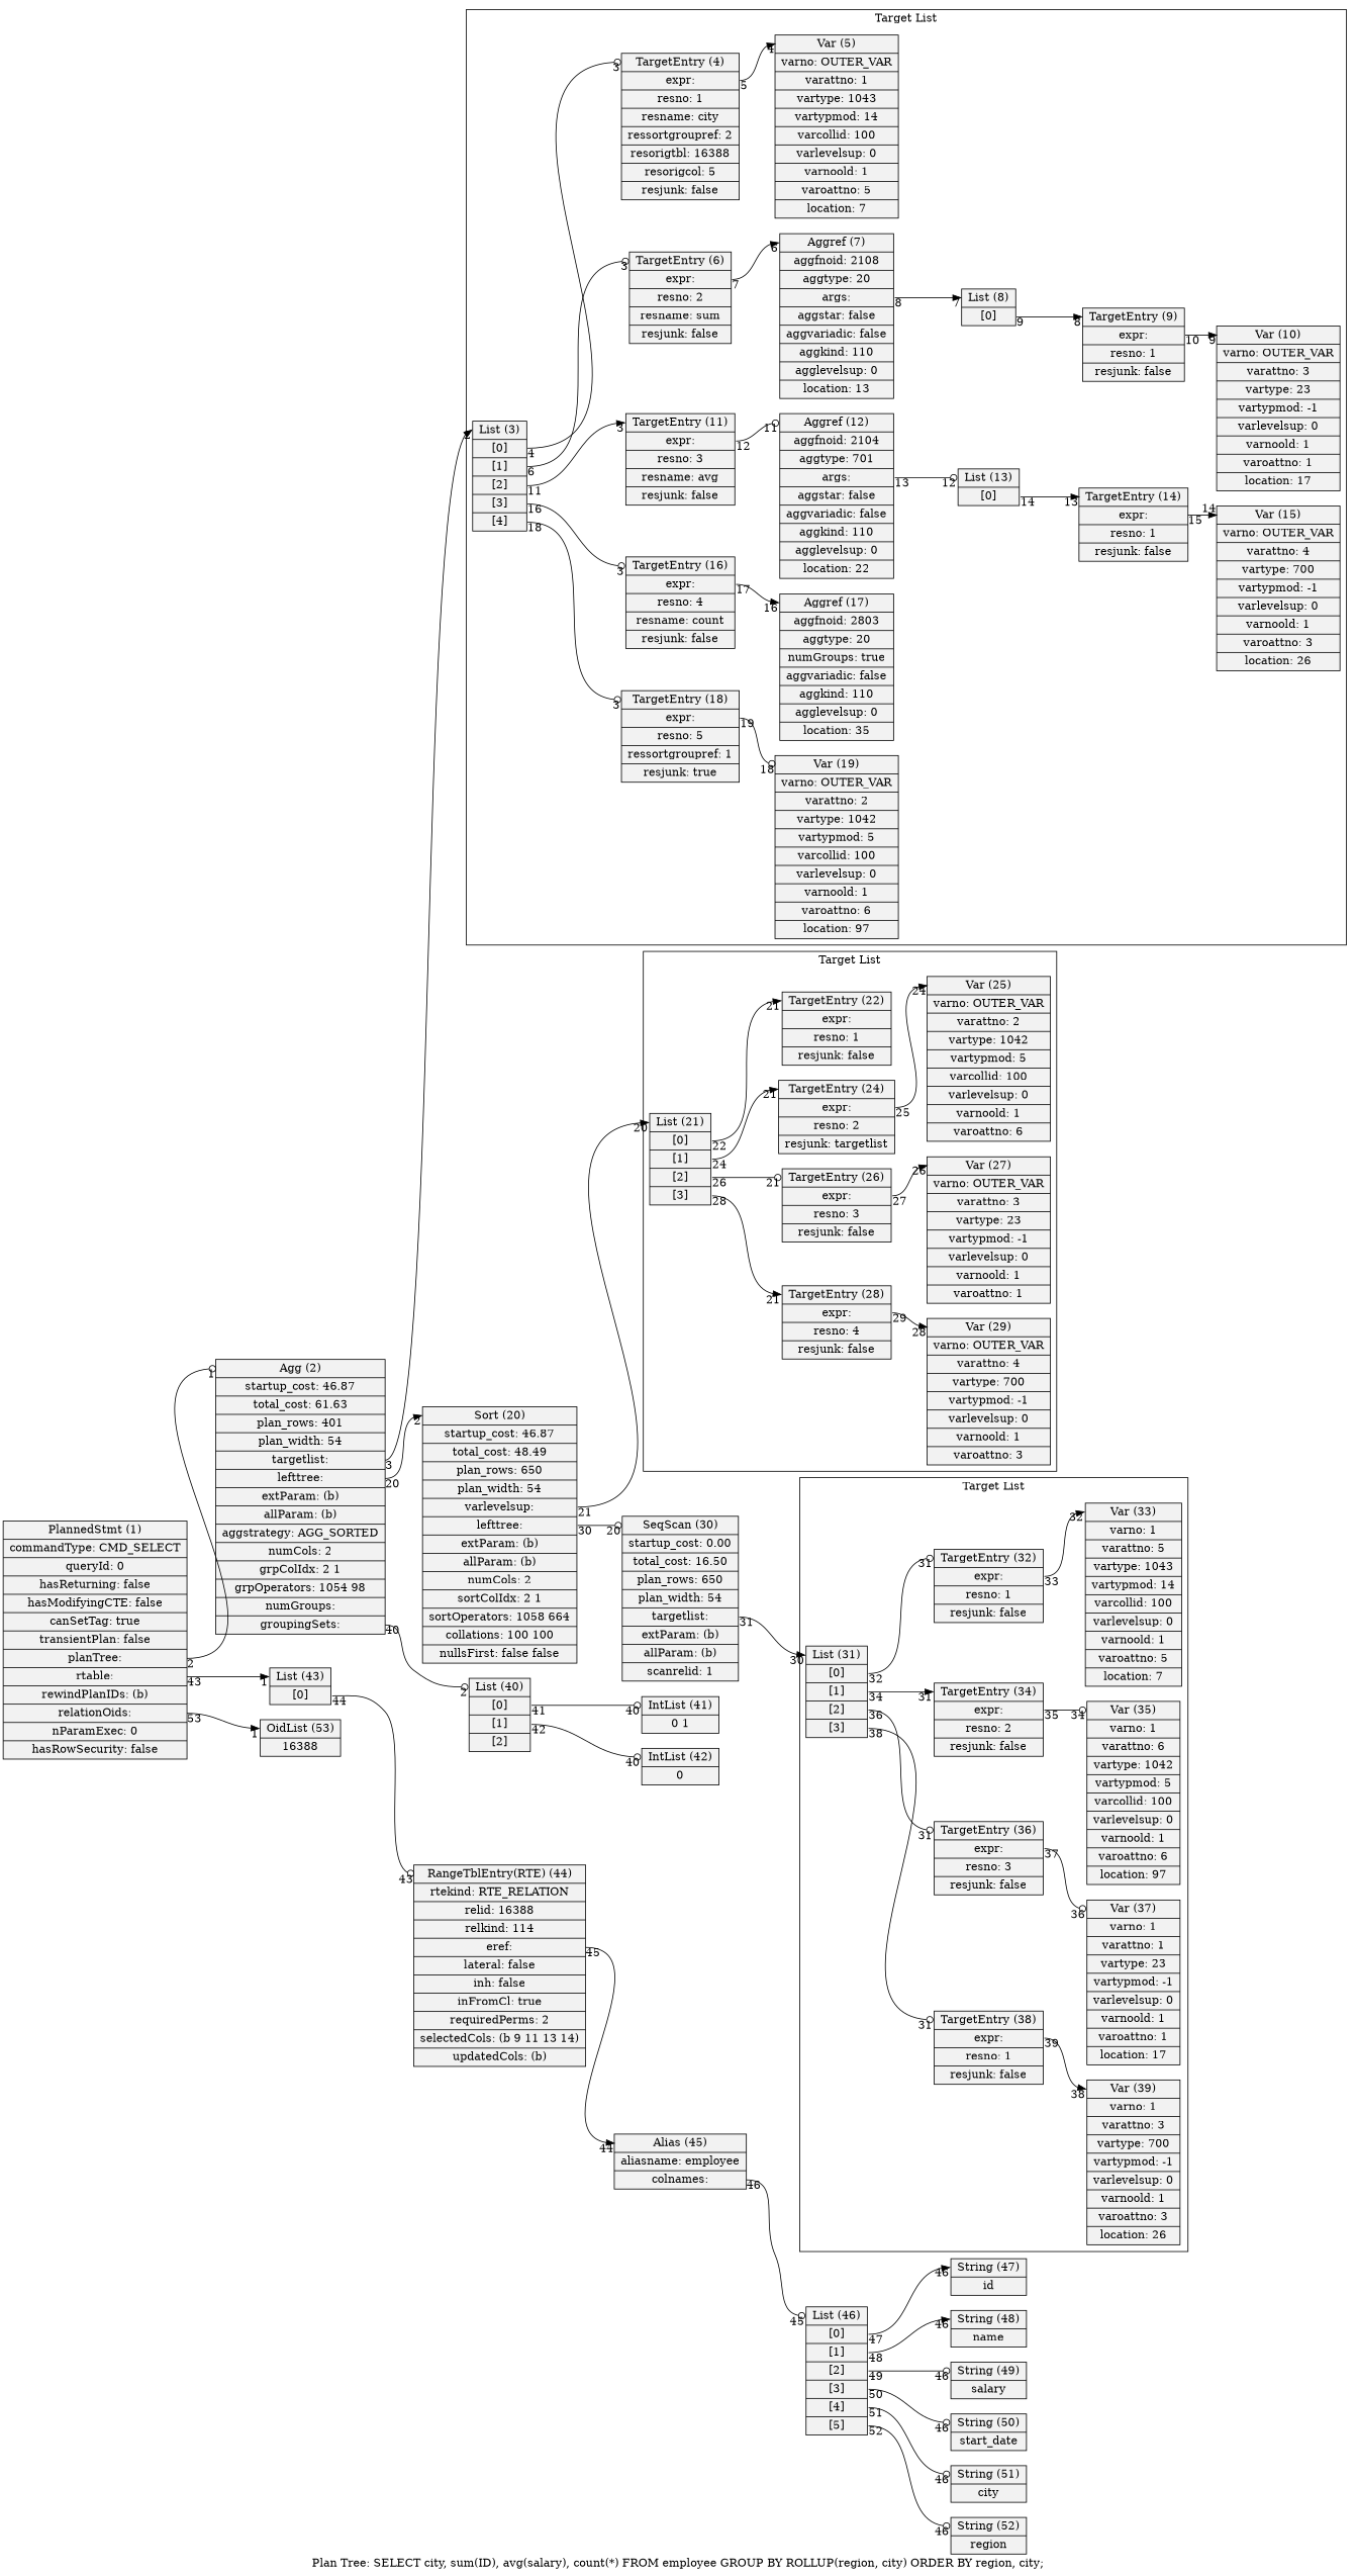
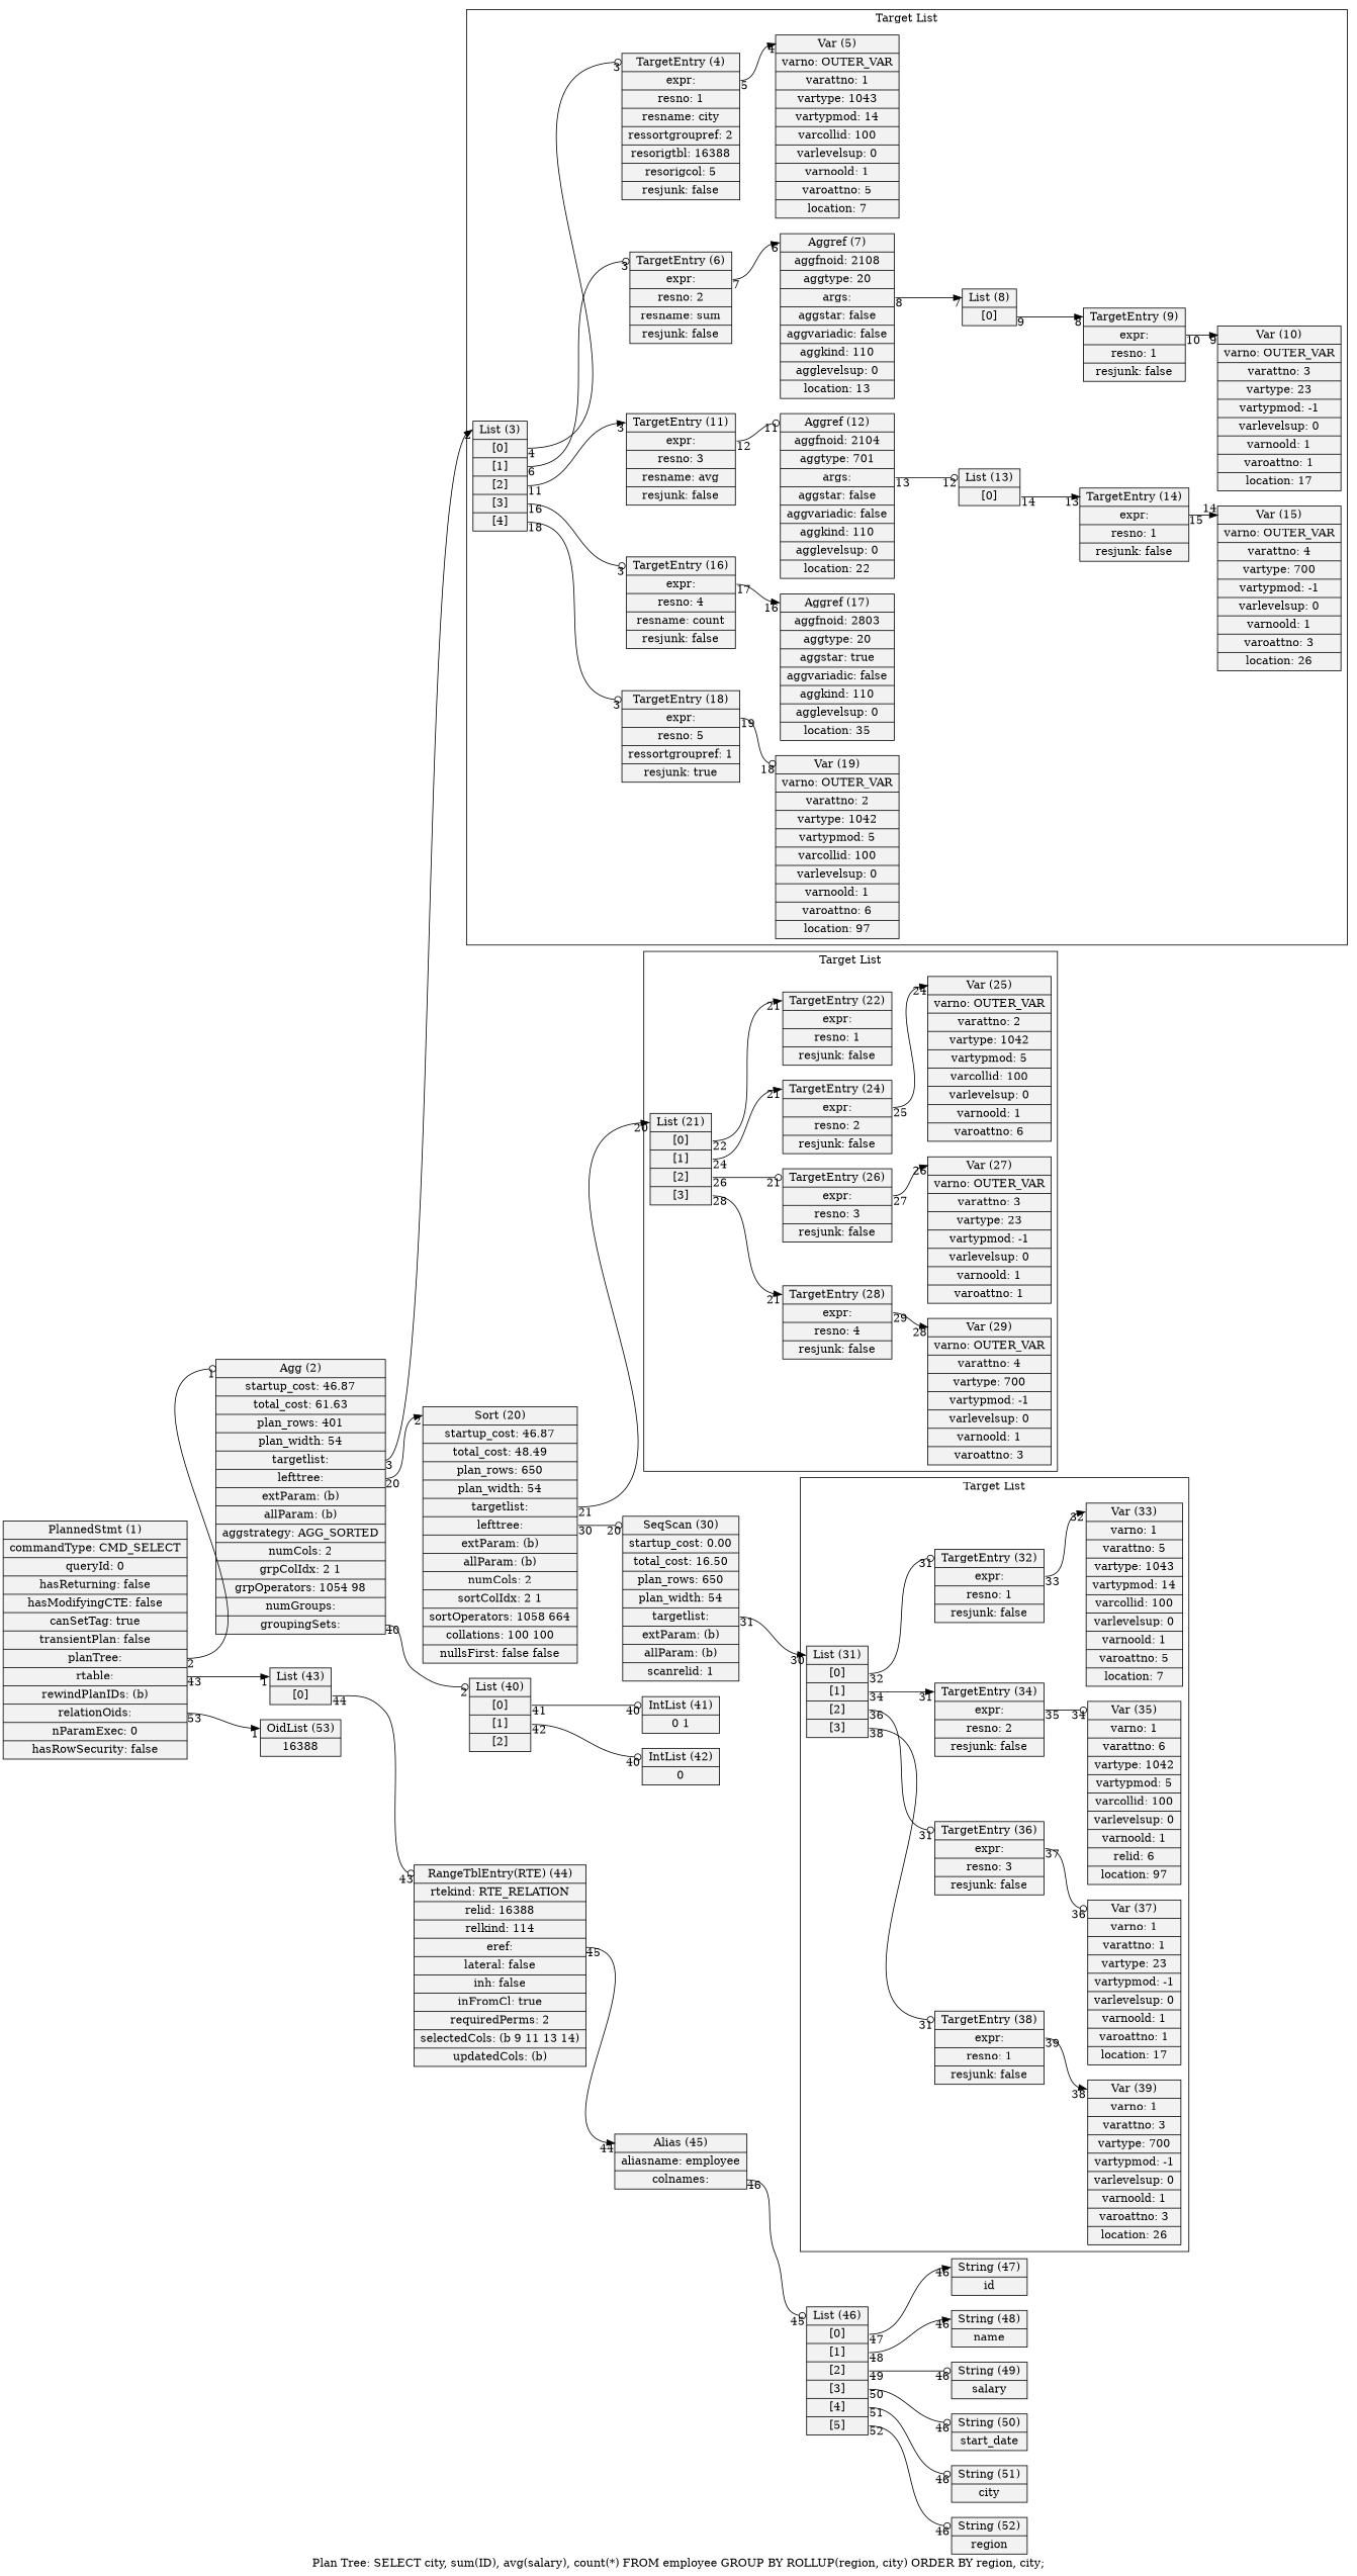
  digraph {
    label="Plan Tree: SELECT city, sum(ID), avg(salary), count(*) FROM employee GROUP BY ROLLUP(region, city) ORDER BY region, city;"
    rankdir=LR
    node [fillcolor=gray95 shape=record style=filled]
    edge [arrowhead=normal arrowtail=empty headlabel=46 headport=head tailport=expr]
    n1 [label="<head> List (31)|<1> [0]|<2> [1]|<3> [2]|<4> [3]"]
    n2 [label="<head> TargetEntry (32)|<expr> expr: |resno: 1|resjunk: false"]
    n3 [label="<head> TargetEntry (34)|<expr> expr: |resno: 2|resjunk: false"]
    n4 [label="<head> TargetEntry (36)|<expr> expr: |resno: 3|resjunk: false"]
    n5 [label="<head> TargetEntry (38)|<expr> expr: |resno: 1|resjunk: false"]
    n6 [label="<head> Var (33)|varno: 1|varattno: 5|vartype: 1043|vartypmod: 14|varcollid: 100|varlevelsup: 0|varnoold: 1|varoattno: 5|location: 7"]
-   n7 [label="<head> Var (35)|varno: 1|varattno: 6|vartype: 1042|vartypmod: 5|varcollid: 100|varlevelsup: 0|varnoold: 1|varoattno: 6|location: 97"]
+   n7 [label="<head> Var (35)|varno: 1|varattno: 6|vartype: 1042|vartypmod: 5|varcollid: 100|varlevelsup: 0|varnoold: 1|relid: 6|location: 97"]
    n8 [label="<head> Var (37)|varno: 1|varattno: 1|vartype: 23|vartypmod: -1|varlevelsup: 0|varnoold: 1|varoattno: 1|location: 17"]
    n9 [label="<head> Var (39)|varno: 1|varattno: 3|vartype: 700|vartypmod: -1|varlevelsup: 0|varnoold: 1|varoattno: 3|location: 26"]
    n10 [label="<head> List (3)|<1> [0]|<2> [1]|<3> [2]|<4> [3]|<5> [4]"]
    n11 [label="<head> TargetEntry (4)|<expr> expr: |resno: 1|resname: city|ressortgroupref: 2|resorigtbl: 16388|resorigcol: 5|resjunk: false"]
    n12 [label="<head> TargetEntry (6)|<expr> expr: |resno: 2|resname: sum|resjunk: false"]
    n13 [label="<head> TargetEntry (11)|<expr> expr: |resno: 3|resname: avg|resjunk: false"]
    n14 [label="<head> TargetEntry (16)|<expr> expr: |resno: 4|resname: count|resjunk: false"]
    n15 [label="<head> TargetEntry (18)|<expr> expr: |resno: 5|ressortgroupref: 1|resjunk: true"]
    n16 [label="<head> Var (5)|varno: OUTER_VAR|varattno: 1|vartype: 1043|vartypmod: 14|varcollid: 100|varlevelsup: 0|varnoold: 1|varoattno: 5|location: 7"]
    n17 [label="<head> Aggref (7)|aggfnoid: 2108|aggtype: 20|<args> args: |aggstar: false|aggvariadic: false|aggkind: 110|agglevelsup: 0|location: 13"]
    n18 [label="<head> List (8)|<1> [0]"]
    n19 [label="<head> TargetEntry (9)|<expr> expr: |resno: 1|resjunk: false"]
    n20 [label="<head> Var (10)|varno: OUTER_VAR|varattno: 3|vartype: 23|vartypmod: -1|varlevelsup: 0|varnoold: 1|varoattno: 1|location: 17"]
    n21 [label="<head> Aggref (12)|aggfnoid: 2104|aggtype: 701|<args> args: |aggstar: false|aggvariadic: false|aggkind: 110|agglevelsup: 0|location: 22"]
    n22 [label="<head> List (13)|<1> [0]"]
    n23 [label="<head> TargetEntry (14)|<expr> expr: |resno: 1|resjunk: false"]
    n24 [label="<head> Var (15)|varno: OUTER_VAR|varattno: 4|vartype: 700|vartypmod: -1|varlevelsup: 0|varnoold: 1|varoattno: 3|location: 26"]
-   n25 [label="<head> Aggref (17)|aggfnoid: 2803|aggtype: 20|numGroups: true|aggvariadic: false|aggkind: 110|agglevelsup: 0|location: 35"]
+   n25 [label="<head> Aggref (17)|aggfnoid: 2803|aggtype: 20|aggstar: true|aggvariadic: false|aggkind: 110|agglevelsup: 0|location: 35"]
    n26 [label="<head> Var (19)|varno: OUTER_VAR|varattno: 2|vartype: 1042|vartypmod: 5|varcollid: 100|varlevelsup: 0|varnoold: 1|varoattno: 6|location: 97"]
    n27 [label="<head> List (21)|<1> [0]|<2> [1]|<3> [2]|<4> [3]"]
    n28 [label="<head> TargetEntry (22)|<expr> expr: |resno: 1|resjunk: false"]
-   n29 [label="<head> TargetEntry (24)|<expr> expr: |resno: 2|resjunk: targetlist"]
+   n29 [label="<head> TargetEntry (24)|<expr> expr: |resno: 2|resjunk: false"]
    n30 [label="<head> TargetEntry (26)|<expr> expr: |resno: 3|resjunk: false"]
    n31 [label="<head> TargetEntry (28)|<expr> expr: |resno: 4|resjunk: false"]
    n32 [label="<head> Var (25)|varno: OUTER_VAR|varattno: 2|vartype: 1042|vartypmod: 5|varcollid: 100|varlevelsup: 0|varnoold: 1|varoattno: 6"]
    n33 [label="<head> Var (27)|varno: OUTER_VAR|varattno: 3|vartype: 23|vartypmod: -1|varlevelsup: 0|varnoold: 1|varoattno: 1"]
    n34 [label="<head> Var (29)|varno: OUTER_VAR|varattno: 4|vartype: 700|vartypmod: -1|varlevelsup: 0|varnoold: 1|varoattno: 3"]
-   n35 [label="<head> Sort (20)|startup_cost: 46.87|total_cost: 48.49|plan_rows: 650|plan_width: 54|<targetlist> varlevelsup: |<lefttree> lefttree: |extParam: (b)|allParam: (b)|numCols: 2|sortColIdx: 2 1|sortOperators: 1058 664|collations: 100 100|nullsFirst: false false"]
+   n35 [label="<head> Sort (20)|startup_cost: 46.87|total_cost: 48.49|plan_rows: 650|plan_width: 54|<targetlist> targetlist: |<lefttree> lefttree: |extParam: (b)|allParam: (b)|numCols: 2|sortColIdx: 2 1|sortOperators: 1058 664|collations: 100 100|nullsFirst: false false"]
    n36 [label="<head> SeqScan (30)|startup_cost: 0.00|total_cost: 16.50|plan_rows: 650|plan_width: 54|<targetlist> targetlist: |extParam: (b)|allParam: (b)|scanrelid: 1"]
    n37 [label="<head> Alias (45)|aliasname: employee|<colnames> colnames: "]
    n38 [label="<head> List (46)|<1> [0]|<2> [1]|<3> [2]|<4> [3]|<5> [4]|<6> [5]"]
    n39 [label="<head> String (47)|id"]
    n40 [label="<head> String (48)|name"]
    n41 [label="<head> String (49)|salary"]
    n42 [label="<head> String (50)|start_date"]
    n43 [label="<head> String (51)|city"]
    n44 [label="<head> String (52)|region"]
    n45 [label="<head> IntList (42)|0 "]
    n46 [label="<head> List (40)|<1> [0]|<2> [1]|<3> [2]"]
    n47 [label="<head> IntList (41)|0 1 "]
    n48 [label="<head> Agg (2)|startup_cost: 46.87|total_cost: 61.63|plan_rows: 401|plan_width: 54|<targetlist> targetlist: |<lefttree> lefttree: |extParam: (b)|allParam: (b)|aggstrategy: AGG_SORTED|numCols: 2|grpColIdx: 2 1|grpOperators: 1054 98|numGroups: |<groupingSets> groupingSets: "]
    n49 [label="<head> RangeTblEntry(RTE) (44)|rtekind: RTE_RELATION|relid: 16388|relkind: 114|<eref> eref: |lateral: false|inh: false|inFromCl: true|requiredPerms: 2|selectedCols: (b 9 11 13 14)|updatedCols: (b)"]
    n50 [label="<head> List (43)|<1> [0]"]
    n51 [label="<head> OidList (53)|16388 "]
    n52 [label="<head> PlannedStmt (1)|commandType: CMD_SELECT|queryId: 0|hasReturning: false|hasModifyingCTE: false|canSetTag: true|transientPlan: false|<planTree> planTree: |<rtable> rtable: |rewindPlanIDs: (b)|<relationOids> relationOids: |nParamExec: 0|hasRowSecurity: false"]
    subgraph cluster_1 {
      label="Target List"
      n1
      n2
      n3
      n4
      n5
      n6
      n7
      n8
      n9
    }
    subgraph cluster_2 {
      label="Target List"
      n10
      n11
      n12
      n13
      n14
      n15
      n16
      n17
      n18
      n19
      n20
      n21
      n22
      n23
      n24
      n25
      n26
    }
    subgraph cluster_3 {
      label="Target List"
      n27
      n28
      n29
      n30
      n31
      n32
      n33
      n34
    }
    n1 -> n2 [arrowhead=odot headlabel=31 taillabel=32 tailport=1]
    n1 -> n3 [headlabel=31 taillabel=34 tailport=2]
    n1 -> n4 [arrowhead=odot headlabel=31 taillabel=36 tailport=3]
    n1 -> n5 [arrowhead=odot headlabel=31 taillabel=38 tailport=4]
    n2 -> n6 [headlabel=32 taillabel=33]
    n3 -> n7 [arrowhead=odot headlabel=34 taillabel=35]
    n4 -> n8 [arrowhead=odot headlabel=36 taillabel=37]
    n5 -> n9 [headlabel=38 taillabel=39]
    n10 -> n11 [arrowhead=odot headlabel=3 taillabel=4 tailport=1]
    n10 -> n12 [arrowhead=odot headlabel=3 taillabel=6 tailport=2]
    n10 -> n13 [headlabel=3 taillabel=11 tailport=3]
    n10 -> n14 [arrowhead=odot headlabel=3 taillabel=16 tailport=4]
    n10 -> n15 [arrowhead=odot headlabel=3 taillabel=18 tailport=5]
    n11 -> n16 [headlabel=4 taillabel=5]
    n12 -> n17 [headlabel=6 taillabel=7]
    n13 -> n21 [arrowhead=odot headlabel=11 taillabel=12]
    n14 -> n25 [headlabel=16 taillabel=17]
    n15 -> n26 [arrowhead=odot headlabel=18 taillabel=19]
    n17 -> n18 [headlabel=7 taillabel=8 tailport=args]
    n18 -> n19 [headlabel=8 taillabel=9 tailport=1]
    n19 -> n20 [headlabel=9 taillabel=10]
    n21 -> n22 [arrowhead=odot headlabel=12 taillabel=13 tailport=args]
    n22 -> n23 [headlabel=13 taillabel=14 tailport=1]
    n23 -> n24 [headlabel=14 taillabel=15]
    n27 -> n28 [headlabel=21 taillabel=22 tailport=1]
    n27 -> n29 [headlabel=21 taillabel=24 tailport=2]
    n27 -> n30 [arrowhead=odot headlabel=21 taillabel=26 tailport=3]
    n27 -> n31 [headlabel=21 taillabel=28 tailport=4]
    n29 -> n32 [headlabel=24 taillabel=25]
    n30 -> n33 [headlabel=26 taillabel=27]
    n31 -> n34 [headlabel=28 taillabel=29]
    n35 -> n27 [headlabel=20 taillabel=21 tailport=targetlist]
    n35 -> n36 [arrowhead=odot headlabel=20 taillabel=30 tailport=lefttree]
    n36 -> n1 [headlabel=30 taillabel=31 tailport=targetlist]
    n37 -> n38 [arrowhead=odot headlabel=45 taillabel=46 tailport=colnames]
    n38 -> n39 [taillabel=47 tailport=1]
    n38 -> n40 [taillabel=48 tailport=2]
    n38 -> n41 [arrowhead=odot taillabel=49 tailport=3]
    n38 -> n42 [arrowhead=odot taillabel=50 tailport=4]
    n38 -> n43 [arrowhead=odot taillabel=51 tailport=5]
    n38 -> n44 [arrowhead=odot taillabel=52 tailport=6]
    n46 -> n45 [arrowhead=odot headlabel=40 taillabel=42 tailport=2]
    n46 -> n47 [arrowhead=odot headlabel=40 taillabel=41 tailport=1]
    n48 -> n10 [headlabel=2 taillabel=3 tailport=targetlist]
    n48 -> n35 [headlabel=2 taillabel=20 tailport=lefttree]
    n48 -> n46 [arrowhead=odot headlabel=2 taillabel=40 tailport=groupingSets]
    n49 -> n37 [headlabel=44 taillabel=45 tailport=eref]
    n50 -> n49 [arrowhead=odot headlabel=43 taillabel=44 tailport=1]
    n52 -> n48 [arrowhead=odot headlabel=1 taillabel=2 tailport=planTree]
    n52 -> n50 [headlabel=1 taillabel=43 tailport=rtable]
    n52 -> n51 [headlabel=1 taillabel=53 tailport=relationOids]
  }
